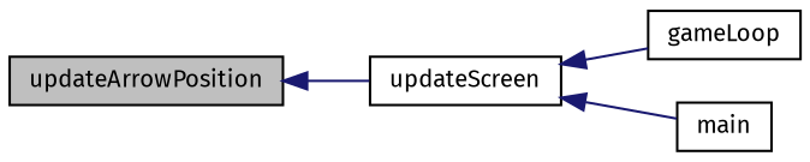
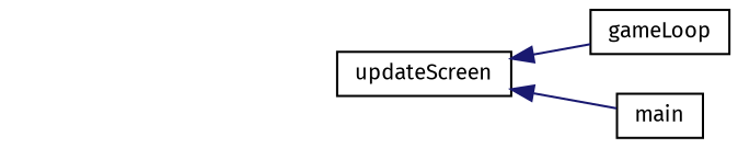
  digraph {
    fontname="Fira Sans"
    rankdir=LR
    node [color=black fillcolor=white fontname="Fira Sans" fontsize=10 shape=record style=filled]
    edge [color=midnightblue dir=back fontname="Fira Sans" fontsize=10 labelfontname=Helvetica labelfontsize=10 style=solid]
-   n1 [fillcolor=grey75 fontcolor=black height=0.2 label=updateArrowPosition width=0.4]
    n2 [height=0.2 label=updateScreen width=0.4]
    n3 [height=0.2 label=gameLoop width=0.4]
    n4 [height=0.2 label=main width=0.4]
-   n1 -> n2
    n2 -> n3
    n2 -> n4
  }
